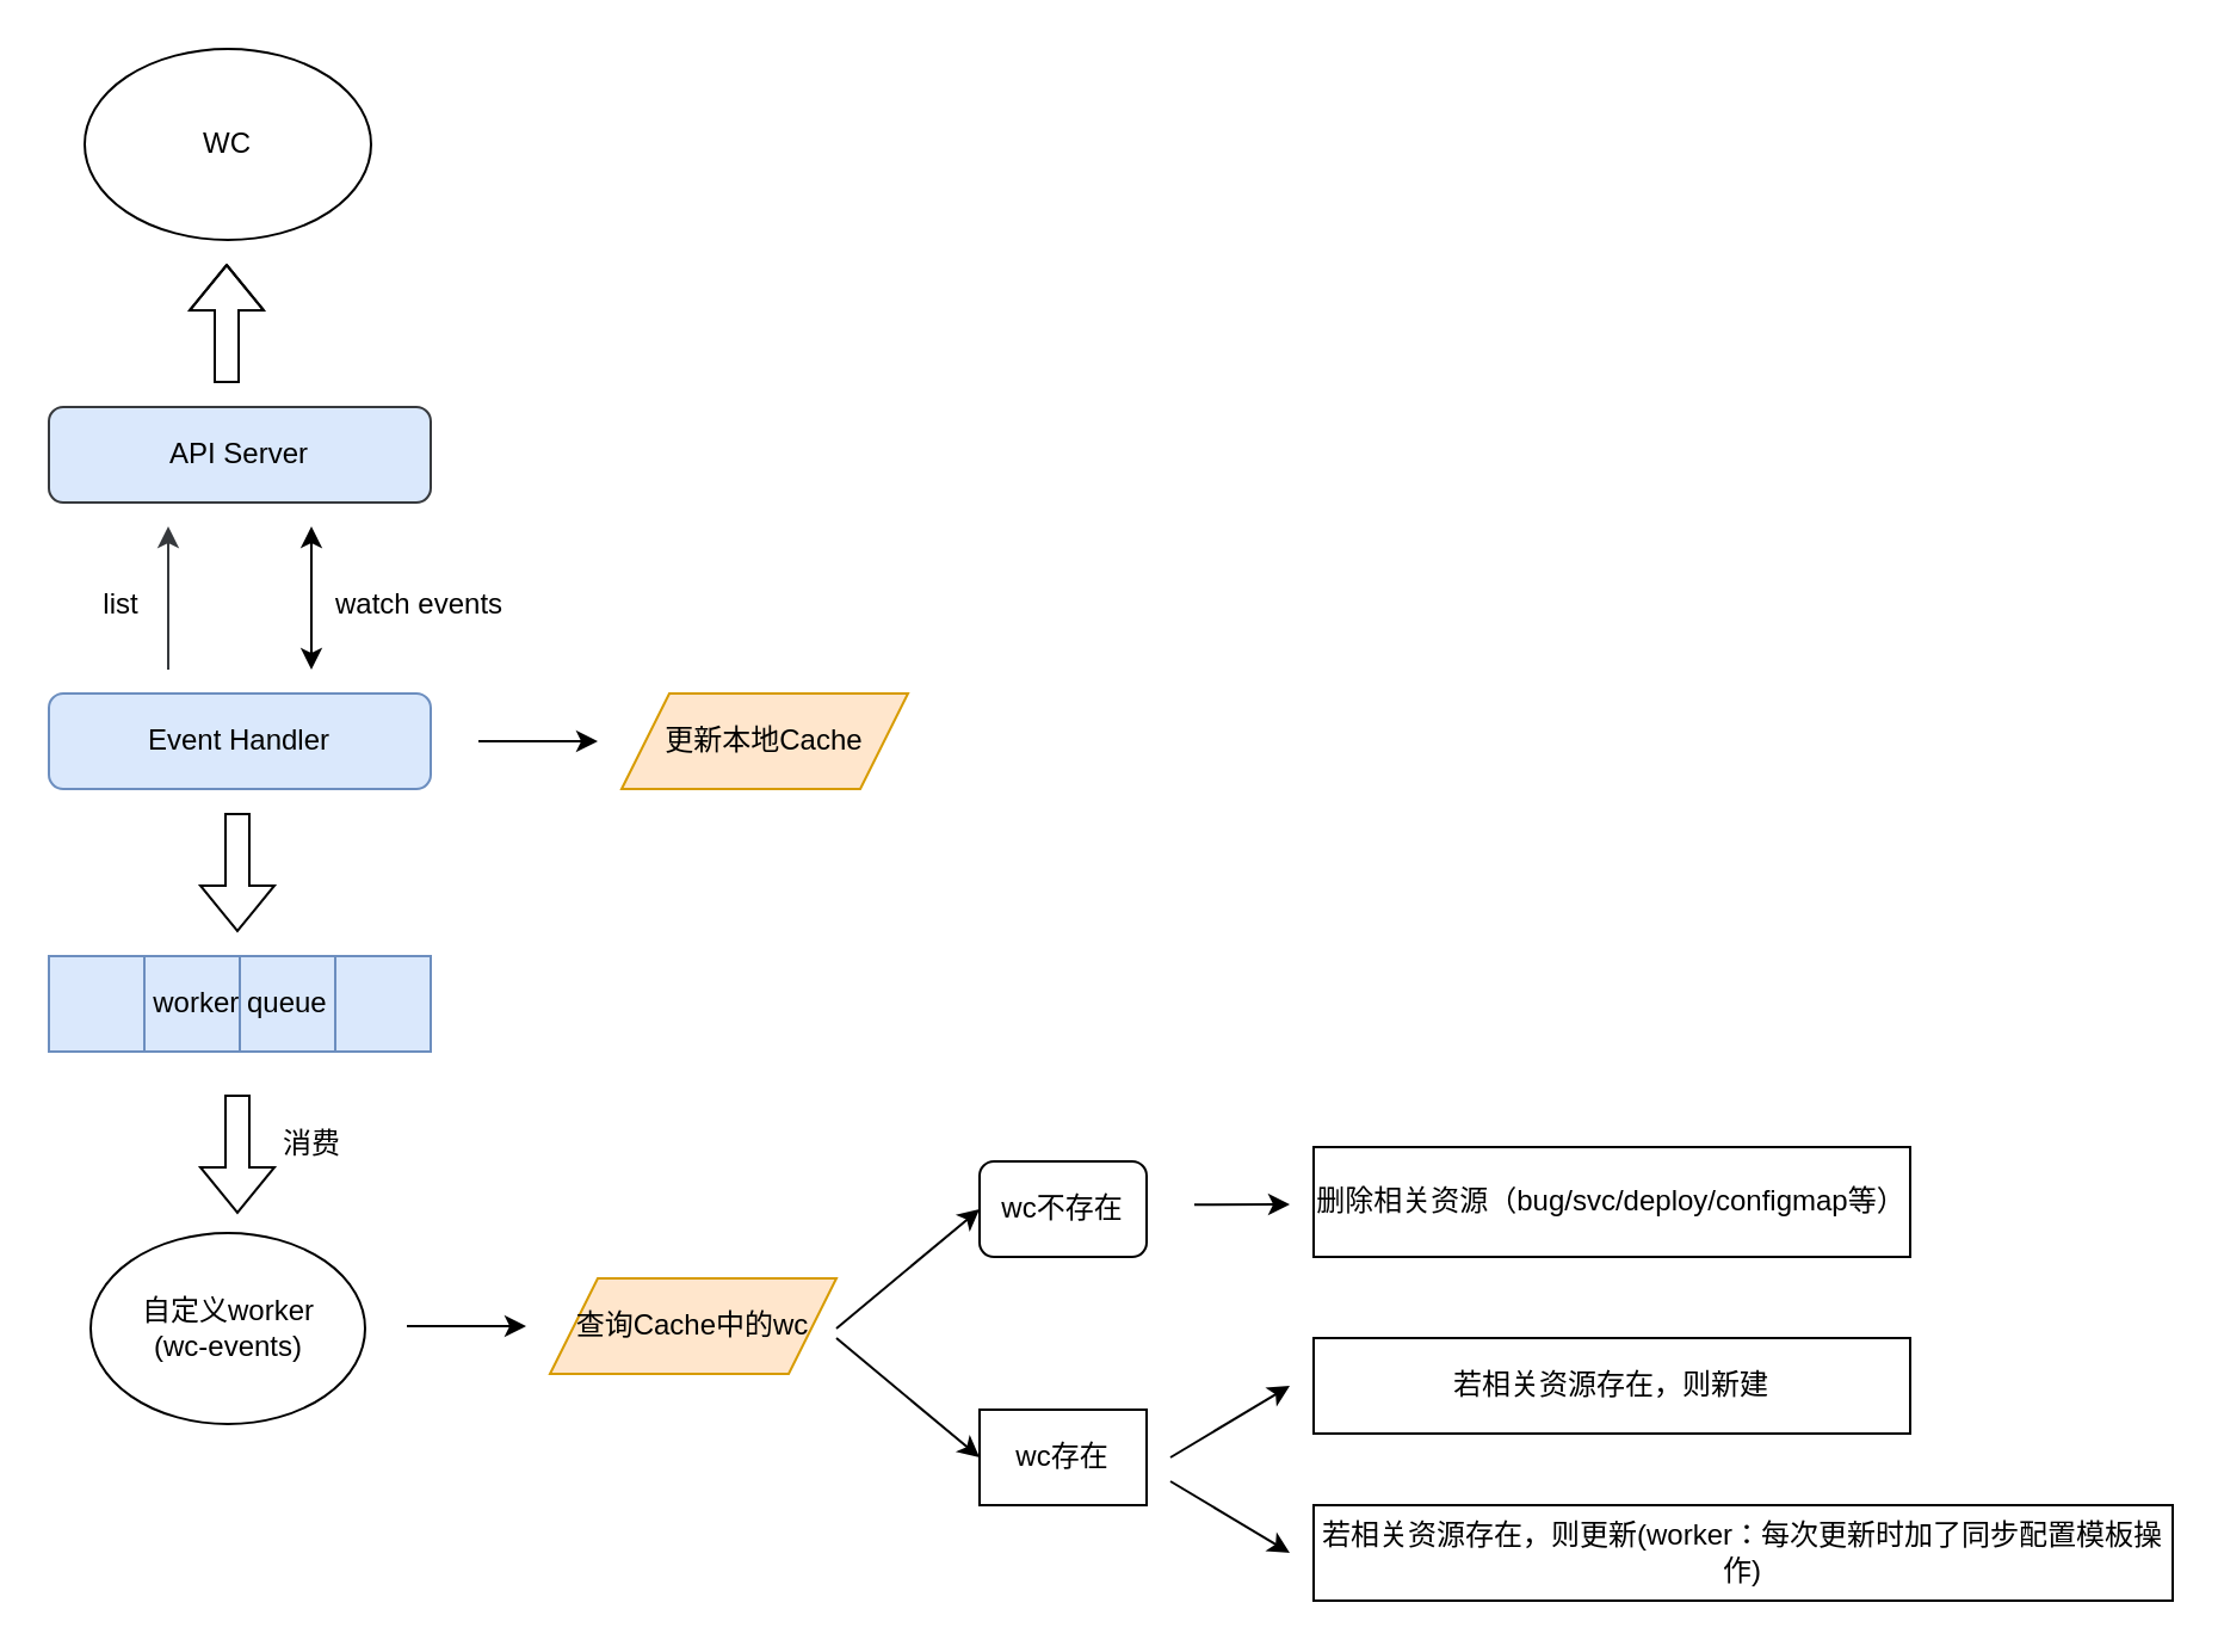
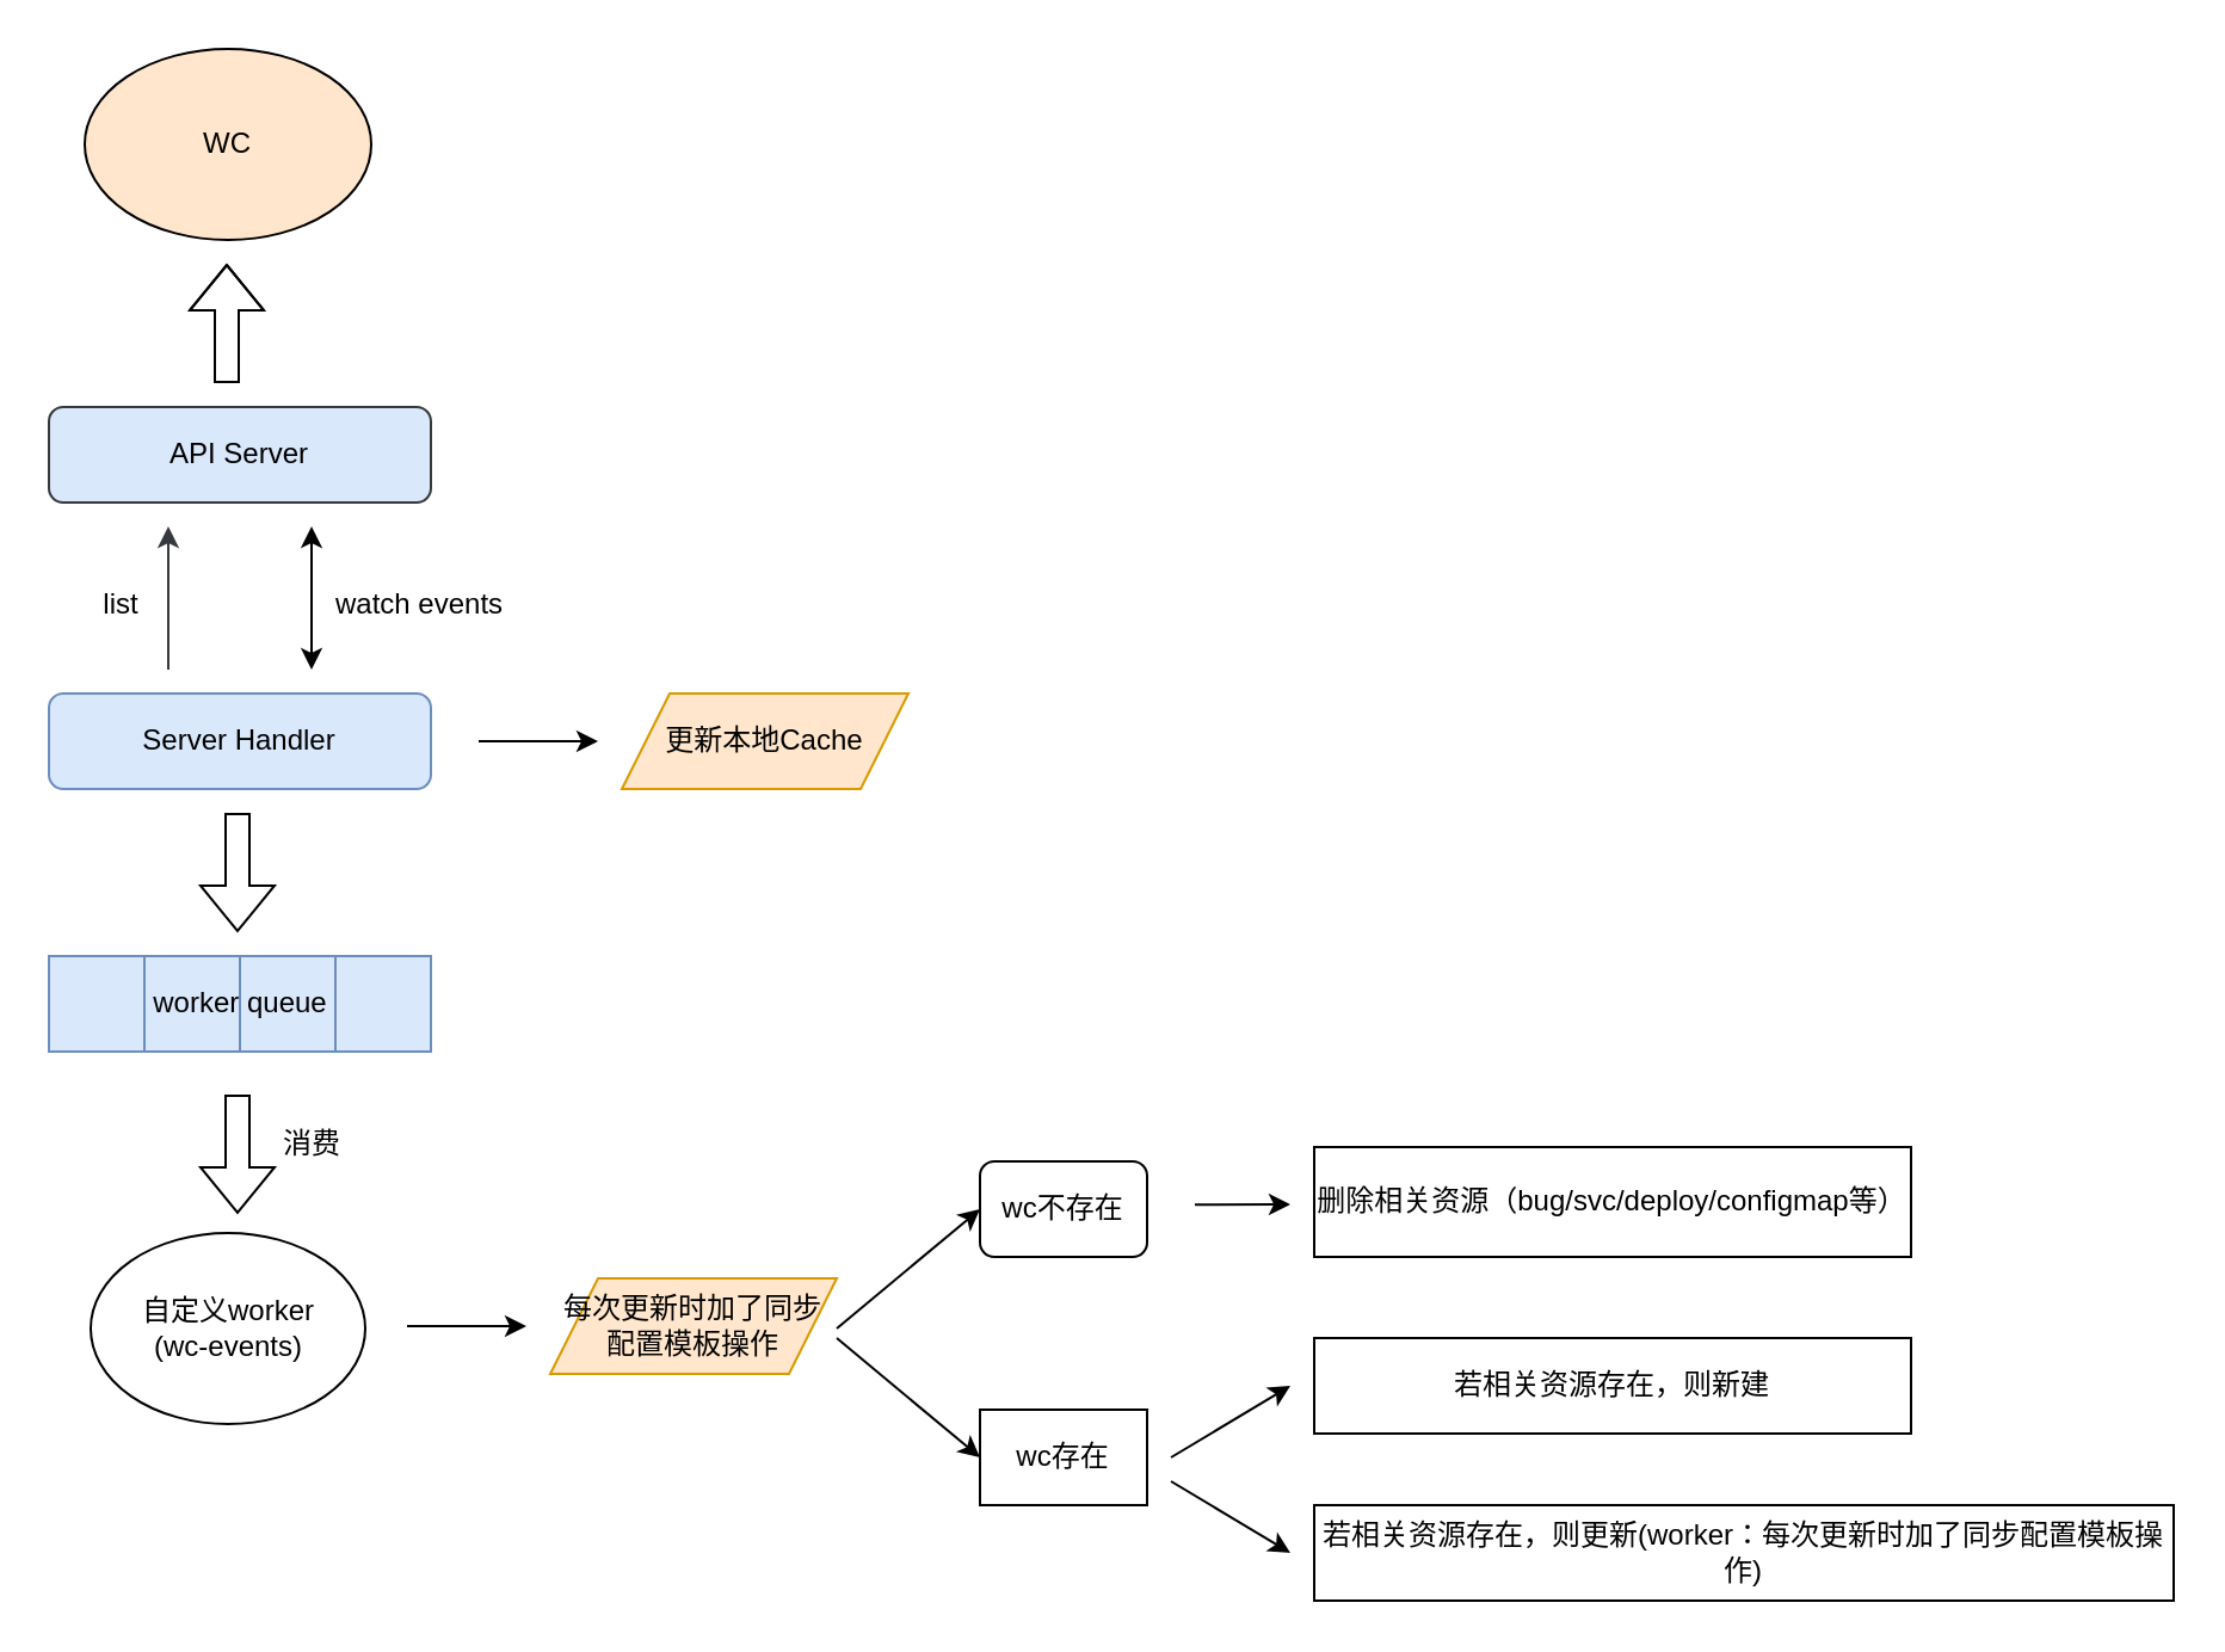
  <mxCell id="0" />
  <mxCell id="1" parent="0" />
  <mxCell id="2" value="API Server" style="rounded=1;whiteSpace=wrap;html=1;fillColor=#dae8fc;strokeColor=#36393d;" parent="1" vertex="1"><mxGeometry x="20" y="170" width="160" height="40" as="geometry" /></mxCell>
  <mxCell id="3" value="" style="endArrow=classic;html=1;rounded=0;fillColor=#cce5ff;strokeColor=#36393d;" parent="1" edge="1"><mxGeometry width="50" height="50" relative="1" as="geometry"><mxPoint x="70" y="280" as="sourcePoint" /><mxPoint x="70" y="220" as="targetPoint" /></mxGeometry></mxCell>
  <mxCell id="4" value="" style="endArrow=classic;startArrow=classic;html=1;rounded=0;" parent="1" edge="1"><mxGeometry width="50" height="50" relative="1" as="geometry"><mxPoint x="130" y="280" as="sourcePoint" /><mxPoint x="130" y="220" as="targetPoint" /></mxGeometry></mxCell>
  <mxCell id="5" value="list" style="text;html=1;align=center;verticalAlign=middle;resizable=0;points=[];autosize=1;strokeColor=none;fillColor=none;" parent="1" vertex="1"><mxGeometry x="30" y="238" width="40" height="30" as="geometry" /></mxCell>
  <mxCell id="6" value="watch events" style="text;html=1;align=center;verticalAlign=middle;resizable=0;points=[];autosize=1;strokeColor=none;fillColor=none;" parent="1" vertex="1"><mxGeometry x="130" y="238" width="90" height="30" as="geometry" /></mxCell>
- <mxCell id="7" value="Event Handler" style="rounded=1;whiteSpace=wrap;html=1;fillColor=#dae8fc;strokeColor=#6c8ebf;" parent="1" vertex="1"><mxGeometry x="20" y="290" width="160" height="40" as="geometry" /></mxCell>
+ <mxCell id="7" value="Server Handler" style="rounded=1;whiteSpace=wrap;html=1;fillColor=#dae8fc;strokeColor=#6c8ebf;" parent="1" vertex="1"><mxGeometry x="20" y="290" width="160" height="40" as="geometry" /></mxCell>
  <mxCell id="8" value="" style="rounded=0;whiteSpace=wrap;html=1;fillColor=#dae8fc;strokeColor=#6c8ebf;" parent="1" vertex="1"><mxGeometry x="20" y="400" width="40" height="40" as="geometry" /></mxCell>
  <mxCell id="9" value="" style="rounded=0;whiteSpace=wrap;html=1;fillColor=#dae8fc;strokeColor=#6c8ebf;" parent="1" vertex="1"><mxGeometry x="60" y="400" width="40" height="40" as="geometry" /></mxCell>
  <mxCell id="10" value="" style="rounded=0;whiteSpace=wrap;html=1;fillColor=#dae8fc;strokeColor=#6c8ebf;" parent="1" vertex="1"><mxGeometry x="100" y="400" width="40" height="40" as="geometry" /></mxCell>
  <mxCell id="11" value="" style="rounded=0;whiteSpace=wrap;html=1;fillColor=#dae8fc;strokeColor=#6c8ebf;" parent="1" vertex="1"><mxGeometry x="140" y="400" width="40" height="40" as="geometry" /></mxCell>
  <mxCell id="12" value="" style="shape=flexArrow;endArrow=classic;html=1;rounded=0;" parent="1" edge="1"><mxGeometry width="50" height="50" relative="1" as="geometry"><mxPoint x="99" y="340" as="sourcePoint" /><mxPoint x="99" y="390" as="targetPoint" /></mxGeometry></mxCell>
  <mxCell id="13" value="worker queue" style="text;html=1;align=center;verticalAlign=middle;resizable=0;points=[];autosize=1;strokeColor=none;fillColor=none;" parent="1" vertex="1"><mxGeometry x="50" y="405" width="100" height="30" as="geometry" /></mxCell>
  <mxCell id="14" value="&lt;div&gt;自定义worker&lt;/div&gt;&lt;div&gt;(wc-events)&lt;br&gt;&lt;/div&gt;" style="ellipse;whiteSpace=wrap;html=1;" parent="1" vertex="1"><mxGeometry x="37.5" y="516" width="115" height="80" as="geometry" /></mxCell>
  <mxCell id="15" value="消费" style="text;html=1;align=center;verticalAlign=middle;resizable=0;points=[];autosize=1;strokeColor=none;fillColor=none;" parent="1" vertex="1"><mxGeometry x="105" y="464" width="50" height="30" as="geometry" /></mxCell>
  <mxCell id="16" value="wc不存在" style="whiteSpace=wrap;html=1;rounded=1;" parent="1" vertex="1"><mxGeometry x="410" y="486" width="70" height="40" as="geometry" /></mxCell>
  <mxCell id="17" value="" style="endArrow=classic;html=1;rounded=0;" parent="1" edge="1"><mxGeometry width="50" height="50" relative="1" as="geometry"><mxPoint x="500" y="504.1" as="sourcePoint" /><mxPoint x="540" y="504" as="targetPoint" /></mxGeometry></mxCell>
  <mxCell id="18" value="删除相关资源（bug/svc/deploy/configmap等）" style="rounded=0;whiteSpace=wrap;html=1;" parent="1" vertex="1"><mxGeometry x="550" y="480" width="250" height="46" as="geometry" /></mxCell>
  <mxCell id="19" value="wc存在" style="rounded=0;whiteSpace=wrap;html=1;" parent="1" vertex="1"><mxGeometry x="410" y="590" width="70" height="40" as="geometry" /></mxCell>
- <mxCell id="20" value="查询Cache中的wc " style="shape=parallelogram;perimeter=parallelogramPerimeter;whiteSpace=wrap;html=1;fixedSize=1;fillColor=#ffe6cc;strokeColor=#d79b00;" parent="1" vertex="1"><mxGeometry x="230" y="535" width="120" height="40" as="geometry" /></mxCell>
+ <mxCell id="20" value="每次更新时加了同步配置模板操作 " style="shape=parallelogram;perimeter=parallelogramPerimeter;whiteSpace=wrap;html=1;fixedSize=1;fillColor=#ffe6cc;strokeColor=#d79b00;" parent="1" vertex="1"><mxGeometry x="230" y="535" width="120" height="40" as="geometry" /></mxCell>
  <mxCell id="21" value="" style="endArrow=classic;html=1;rounded=0;" parent="1" edge="1"><mxGeometry width="50" height="50" relative="1" as="geometry"><mxPoint x="170" y="555" as="sourcePoint" /><mxPoint x="220" y="555" as="targetPoint" /><Array as="points"><mxPoint x="190" y="555" /></Array></mxGeometry></mxCell>
  <mxCell id="22" value="" style="endArrow=classic;html=1;rounded=0;entryX=0;entryY=0.5;entryDx=0;entryDy=0;" parent="1" target="16" edge="1"><mxGeometry width="50" height="50" relative="1" as="geometry"><mxPoint x="350" y="556" as="sourcePoint" /><mxPoint x="390" y="530" as="targetPoint" /></mxGeometry></mxCell>
  <mxCell id="23" value="" style="endArrow=classic;html=1;rounded=0;entryX=0;entryY=0.5;entryDx=0;entryDy=0;" parent="1" target="19" edge="1"><mxGeometry width="50" height="50" relative="1" as="geometry"><mxPoint x="350" y="560" as="sourcePoint" /><mxPoint x="390" y="580" as="targetPoint" /></mxGeometry></mxCell>
  <mxCell id="24" value="更新本地Cache  " style="shape=parallelogram;perimeter=parallelogramPerimeter;whiteSpace=wrap;html=1;fixedSize=1;fillColor=#ffe6cc;strokeColor=#d79b00;" parent="1" vertex="1"><mxGeometry x="260" y="290" width="120" height="40" as="geometry" /></mxCell>
  <mxCell id="25" value="" style="endArrow=classic;html=1;rounded=0;" parent="1" edge="1"><mxGeometry width="50" height="50" relative="1" as="geometry"><mxPoint x="200" y="310" as="sourcePoint" /><mxPoint x="250" y="310" as="targetPoint" /><Array as="points"><mxPoint x="220" y="310" /></Array></mxGeometry></mxCell>
- <mxCell id="26" value="WC" style="ellipse;whiteSpace=wrap;html=1;" parent="1" vertex="1"><mxGeometry x="35" y="20" width="120" height="80" as="geometry" /></mxCell>
+ <mxCell id="26" value="WC" style="ellipse;whiteSpace=wrap;html=1;fillColor=#ffe6cc;" parent="1" vertex="1"><mxGeometry x="35" y="20" width="120" height="80" as="geometry" /></mxCell>
  <mxCell id="27" value="" style="shape=flexArrow;endArrow=classic;html=1;rounded=0;entryX=1;entryY=1;entryDx=0;entryDy=0;" parent="1" edge="1"><mxGeometry width="50" height="50" relative="1" as="geometry"><mxPoint x="94.5" y="160" as="sourcePoint" /><mxPoint x="94.5" y="110" as="targetPoint" /><Array as="points"><mxPoint x="94.5" y="150" /></Array></mxGeometry></mxCell>
  <mxCell id="28" value="" style="shape=flexArrow;endArrow=classic;html=1;rounded=0;" parent="1" edge="1"><mxGeometry width="50" height="50" relative="1" as="geometry"><mxPoint x="99" y="458" as="sourcePoint" /><mxPoint x="99" y="508" as="targetPoint" /></mxGeometry></mxCell>
  <mxCell id="29" value="若相关资源存在，则新建" style="rounded=0;whiteSpace=wrap;html=1;" parent="1" vertex="1"><mxGeometry x="550" y="560" width="250" height="40" as="geometry" /></mxCell>
  <mxCell id="30" value="若相关资源存在，则更新(worker：每次更新时加了同步配置模板操作)" style="rounded=0;whiteSpace=wrap;html=1;" parent="1" vertex="1"><mxGeometry x="550" y="630" width="360" height="40" as="geometry" /></mxCell>
  <mxCell id="31" value="" style="endArrow=classic;html=1;rounded=0;" parent="1" edge="1"><mxGeometry width="50" height="50" relative="1" as="geometry"><mxPoint x="490" y="610" as="sourcePoint" /><mxPoint x="540" y="580" as="targetPoint" /></mxGeometry></mxCell>
  <mxCell id="32" value="" style="endArrow=classic;html=1;rounded=0;" parent="1" edge="1"><mxGeometry width="50" height="50" relative="1" as="geometry"><mxPoint x="490" y="620" as="sourcePoint" /><mxPoint x="540" y="650" as="targetPoint" /></mxGeometry></mxCell>
